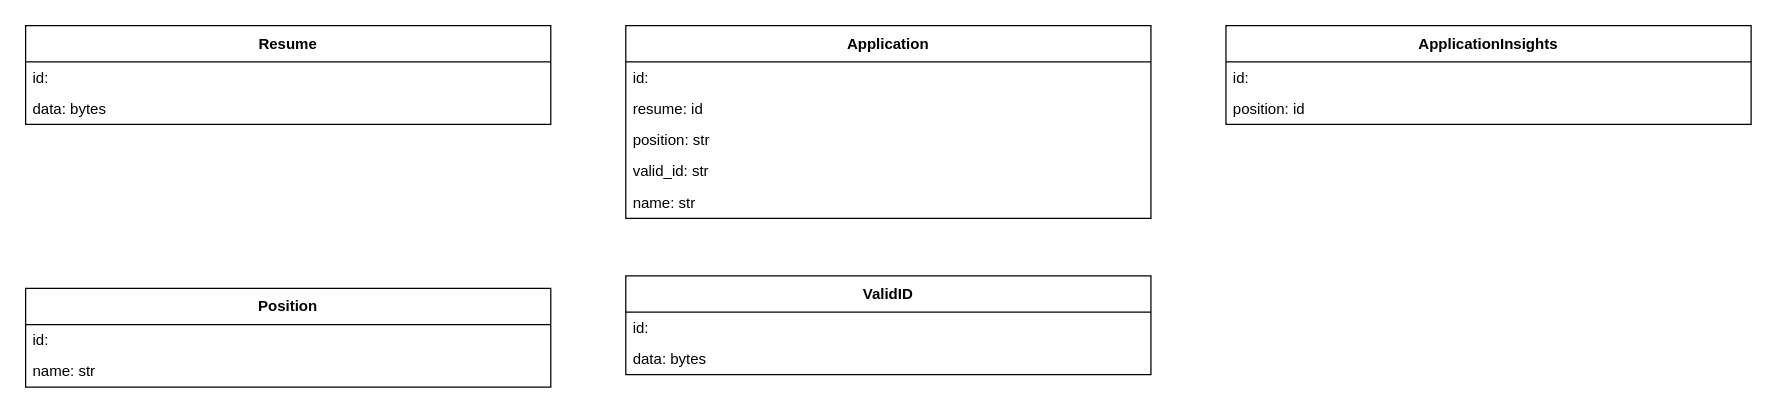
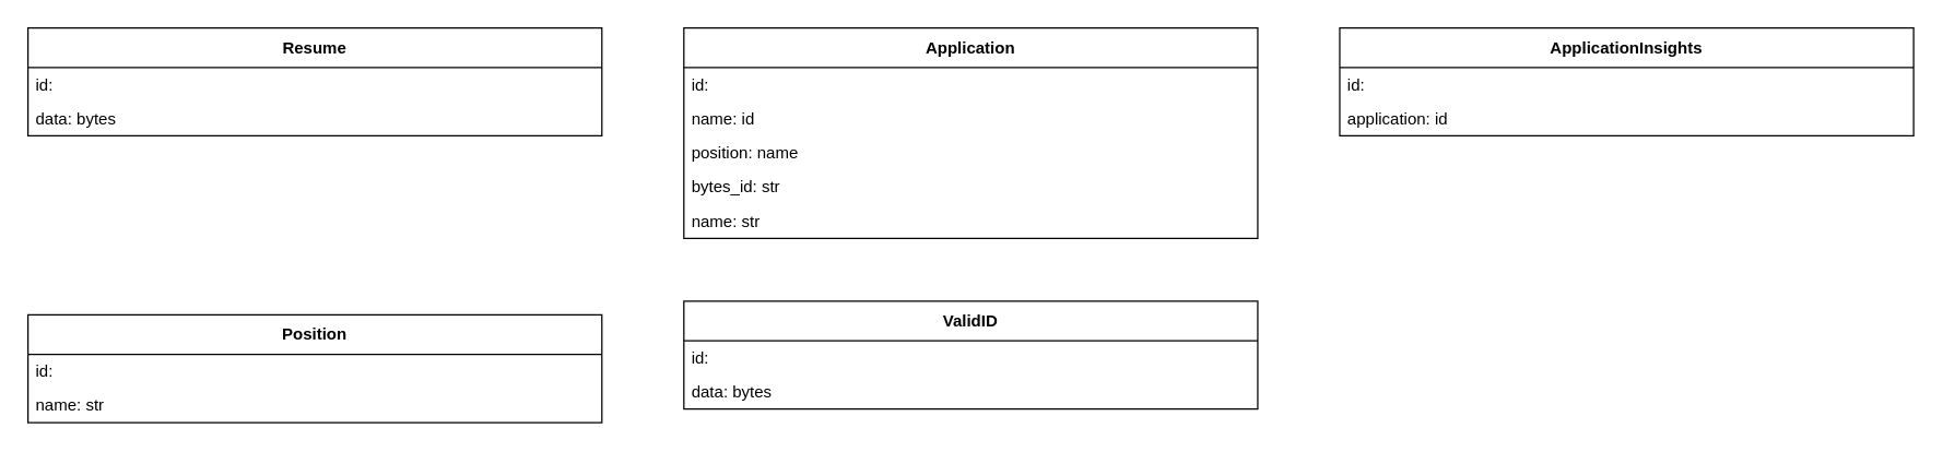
  <mxCell id="0" />
  <mxCell id="1" parent="0" />
  <mxCell id="2" value="Application" style="swimlane;fontStyle=1;align=center;verticalAlign=middle;childLayout=stackLayout;horizontal=1;startSize=29;horizontalStack=0;resizeParent=1;resizeParentMax=0;resizeLast=0;collapsible=0;marginBottom=0;html=1;whiteSpace=wrap;" vertex="1" parent="1"><mxGeometry x="500" y="20" width="420" height="154" as="geometry" /></mxCell>
  <mxCell id="3" value="id:&amp;nbsp;" style="text;html=1;strokeColor=none;fillColor=none;align=left;verticalAlign=middle;spacingLeft=4;spacingRight=4;overflow=hidden;rotatable=0;points=[[0,0.5],[1,0.5]];portConstraint=eastwest;whiteSpace=wrap;" vertex="1" parent="2"><mxGeometry y="29" width="420" height="25" as="geometry" /></mxCell>
- <mxCell id="4" value="resume: id" style="text;html=1;strokeColor=none;fillColor=none;align=left;verticalAlign=middle;spacingLeft=4;spacingRight=4;overflow=hidden;rotatable=0;points=[[0,0.5],[1,0.5]];portConstraint=eastwest;whiteSpace=wrap;" vertex="1" parent="2"><mxGeometry y="54" width="420" height="25" as="geometry" /></mxCell>
- <mxCell id="5" value="position: str&amp;nbsp;" style="text;html=1;strokeColor=none;fillColor=none;align=left;verticalAlign=middle;spacingLeft=4;spacingRight=4;overflow=hidden;rotatable=0;points=[[0,0.5],[1,0.5]];portConstraint=eastwest;whiteSpace=wrap;" vertex="1" parent="2"><mxGeometry y="79" width="420" height="25" as="geometry" /></mxCell>
- <mxCell id="6" value="valid_id: str" style="text;html=1;strokeColor=none;fillColor=none;align=left;verticalAlign=middle;spacingLeft=4;spacingRight=4;overflow=hidden;rotatable=0;points=[[0,0.5],[1,0.5]];portConstraint=eastwest;whiteSpace=wrap;" vertex="1" parent="2"><mxGeometry y="104" width="420" height="25" as="geometry" /></mxCell>
+ <mxCell id="4" value="name: id" style="text;html=1;strokeColor=none;fillColor=none;align=left;verticalAlign=middle;spacingLeft=4;spacingRight=4;overflow=hidden;rotatable=0;points=[[0,0.5],[1,0.5]];portConstraint=eastwest;whiteSpace=wrap;" vertex="1" parent="2"><mxGeometry y="54" width="420" height="25" as="geometry" /></mxCell>
+ <mxCell id="5" value="position: name&amp;nbsp;" style="text;html=1;strokeColor=none;fillColor=none;align=left;verticalAlign=middle;spacingLeft=4;spacingRight=4;overflow=hidden;rotatable=0;points=[[0,0.5],[1,0.5]];portConstraint=eastwest;whiteSpace=wrap;" vertex="1" parent="2"><mxGeometry y="79" width="420" height="25" as="geometry" /></mxCell>
+ <mxCell id="6" value="bytes_id: str" style="text;html=1;strokeColor=none;fillColor=none;align=left;verticalAlign=middle;spacingLeft=4;spacingRight=4;overflow=hidden;rotatable=0;points=[[0,0.5],[1,0.5]];portConstraint=eastwest;whiteSpace=wrap;" vertex="1" parent="2"><mxGeometry y="104" width="420" height="25" as="geometry" /></mxCell>
  <mxCell id="7" value="name: str" style="text;html=1;strokeColor=none;fillColor=none;align=left;verticalAlign=middle;spacingLeft=4;spacingRight=4;overflow=hidden;rotatable=0;points=[[0,0.5],[1,0.5]];portConstraint=eastwest;whiteSpace=wrap;" vertex="1" parent="2"><mxGeometry y="129" width="420" height="25" as="geometry" /></mxCell>
  <mxCell id="8" value="Resume" style="swimlane;fontStyle=1;align=center;verticalAlign=middle;childLayout=stackLayout;horizontal=1;startSize=29;horizontalStack=0;resizeParent=1;resizeParentMax=0;resizeLast=0;collapsible=0;marginBottom=0;html=1;whiteSpace=wrap;" vertex="1" parent="1"><mxGeometry x="20" y="20" width="420" height="79" as="geometry" /></mxCell>
  <mxCell id="9" value="id:&amp;nbsp;" style="text;html=1;strokeColor=none;fillColor=none;align=left;verticalAlign=middle;spacingLeft=4;spacingRight=4;overflow=hidden;rotatable=0;points=[[0,0.5],[1,0.5]];portConstraint=eastwest;whiteSpace=wrap;" vertex="1" parent="8"><mxGeometry y="29" width="420" height="25" as="geometry" /></mxCell>
  <mxCell id="10" value="data: bytes" style="text;html=1;strokeColor=none;fillColor=none;align=left;verticalAlign=middle;spacingLeft=4;spacingRight=4;overflow=hidden;rotatable=0;points=[[0,0.5],[1,0.5]];portConstraint=eastwest;whiteSpace=wrap;" vertex="1" parent="8"><mxGeometry y="54" width="420" height="25" as="geometry" /></mxCell>
  <mxCell id="11" value="Position" style="swimlane;fontStyle=1;align=center;verticalAlign=middle;childLayout=stackLayout;horizontal=1;startSize=29;horizontalStack=0;resizeParent=1;resizeParentMax=0;resizeLast=0;collapsible=0;marginBottom=0;html=1;whiteSpace=wrap;" vertex="1" parent="1"><mxGeometry x="20" y="230" width="420" height="79" as="geometry" /></mxCell>
  <mxCell id="12" value="id:&amp;nbsp;" style="text;html=1;strokeColor=none;fillColor=none;align=left;verticalAlign=middle;spacingLeft=4;spacingRight=4;overflow=hidden;rotatable=0;points=[[0,0.5],[1,0.5]];portConstraint=eastwest;whiteSpace=wrap;" vertex="1" parent="11"><mxGeometry y="29" width="420" height="25" as="geometry" /></mxCell>
  <mxCell id="13" value="name: str" style="text;html=1;strokeColor=none;fillColor=none;align=left;verticalAlign=middle;spacingLeft=4;spacingRight=4;overflow=hidden;rotatable=0;points=[[0,0.5],[1,0.5]];portConstraint=eastwest;whiteSpace=wrap;" vertex="1" parent="11"><mxGeometry y="54" width="420" height="25" as="geometry" /></mxCell>
  <mxCell id="14" value="ValidID" style="swimlane;fontStyle=1;align=center;verticalAlign=middle;childLayout=stackLayout;horizontal=1;startSize=29;horizontalStack=0;resizeParent=1;resizeParentMax=0;resizeLast=0;collapsible=0;marginBottom=0;html=1;whiteSpace=wrap;" vertex="1" parent="1"><mxGeometry x="500" y="220" width="420" height="79" as="geometry" /></mxCell>
  <mxCell id="15" value="id:&amp;nbsp;" style="text;html=1;strokeColor=none;fillColor=none;align=left;verticalAlign=middle;spacingLeft=4;spacingRight=4;overflow=hidden;rotatable=0;points=[[0,0.5],[1,0.5]];portConstraint=eastwest;whiteSpace=wrap;" vertex="1" parent="14"><mxGeometry y="29" width="420" height="25" as="geometry" /></mxCell>
  <mxCell id="16" value="data: bytes&amp;nbsp;" style="text;html=1;strokeColor=none;fillColor=none;align=left;verticalAlign=middle;spacingLeft=4;spacingRight=4;overflow=hidden;rotatable=0;points=[[0,0.5],[1,0.5]];portConstraint=eastwest;whiteSpace=wrap;" vertex="1" parent="14"><mxGeometry y="54" width="420" height="25" as="geometry" /></mxCell>
  <mxCell id="17" value="ApplicationInsights" style="swimlane;fontStyle=1;align=center;verticalAlign=middle;childLayout=stackLayout;horizontal=1;startSize=29;horizontalStack=0;resizeParent=1;resizeParentMax=0;resizeLast=0;collapsible=0;marginBottom=0;html=1;whiteSpace=wrap;" vertex="1" parent="1"><mxGeometry x="980" y="20" width="420" height="79" as="geometry" /></mxCell>
  <mxCell id="18" value="id:&amp;nbsp;" style="text;html=1;strokeColor=none;fillColor=none;align=left;verticalAlign=middle;spacingLeft=4;spacingRight=4;overflow=hidden;rotatable=0;points=[[0,0.5],[1,0.5]];portConstraint=eastwest;whiteSpace=wrap;" vertex="1" parent="17"><mxGeometry y="29" width="420" height="25" as="geometry" /></mxCell>
- <mxCell id="19" value="position: id" style="text;html=1;strokeColor=none;fillColor=none;align=left;verticalAlign=middle;spacingLeft=4;spacingRight=4;overflow=hidden;rotatable=0;points=[[0,0.5],[1,0.5]];portConstraint=eastwest;whiteSpace=wrap;" vertex="1" parent="17"><mxGeometry y="54" width="420" height="25" as="geometry" /></mxCell>
+ <mxCell id="19" value="application: id" style="text;html=1;strokeColor=none;fillColor=none;align=left;verticalAlign=middle;spacingLeft=4;spacingRight=4;overflow=hidden;rotatable=0;points=[[0,0.5],[1,0.5]];portConstraint=eastwest;whiteSpace=wrap;" vertex="1" parent="17"><mxGeometry y="54" width="420" height="25" as="geometry" /></mxCell>
